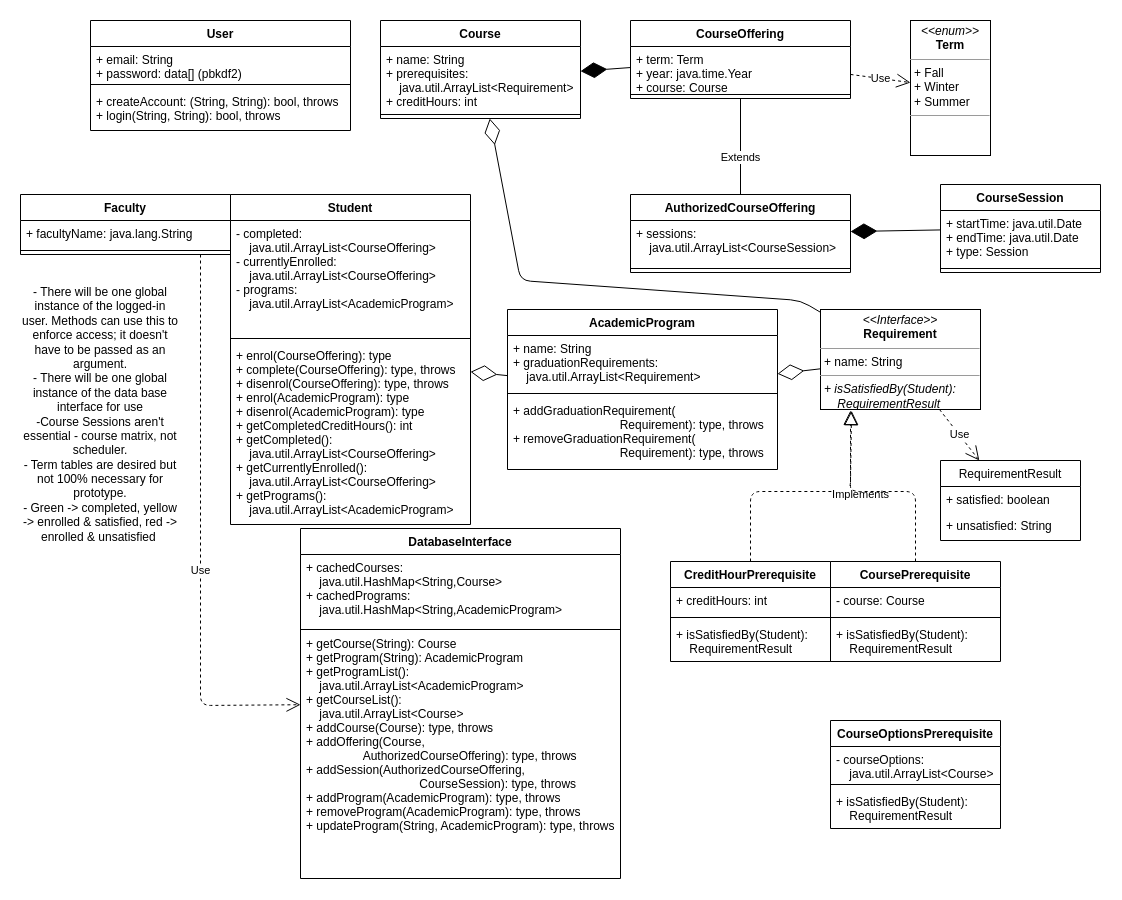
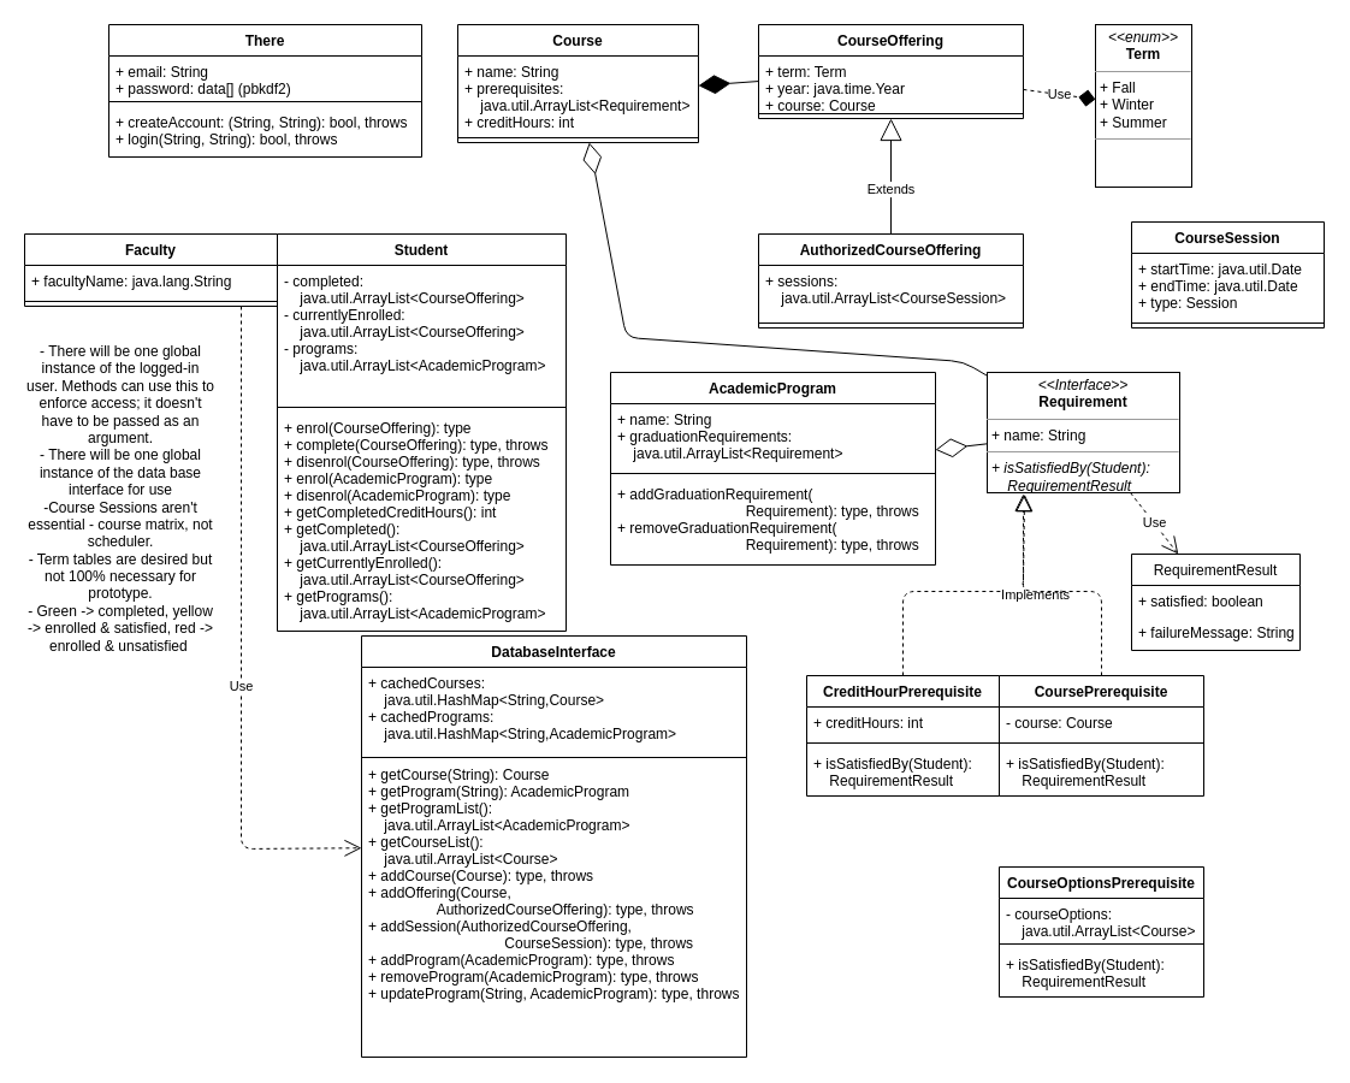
  <mxCell id="0" />
  <mxCell id="1" parent="0" />
  <mxCell id="2" value="Course" style="swimlane;fontStyle=1;align=center;verticalAlign=top;childLayout=stackLayout;horizontal=1;startSize=26;horizontalStack=0;resizeParent=1;resizeParentMax=0;resizeLast=0;collapsible=1;marginBottom=0;" parent="1" vertex="1"><mxGeometry x="380" y="20" width="200" height="98" as="geometry" /></mxCell>
  <mxCell id="3" value="+ name: String&#10;+ prerequisites: &#10;    java.util.ArrayList&lt;Requirement&gt;&#10;+ creditHours: int" style="text;strokeColor=none;fillColor=none;align=left;verticalAlign=top;spacingLeft=4;spacingRight=4;overflow=hidden;rotatable=0;points=[[0,0.5],[1,0.5]];portConstraint=eastwest;" parent="2" vertex="1"><mxGeometry y="26" width="200" height="64" as="geometry" /></mxCell>
  <mxCell id="4" value="" style="line;strokeWidth=1;fillColor=none;align=left;verticalAlign=middle;spacingTop=-1;spacingLeft=3;spacingRight=3;rotatable=0;labelPosition=right;points=[];portConstraint=eastwest;" parent="2" vertex="1"><mxGeometry y="90" width="200" height="8" as="geometry" /></mxCell>
  <mxCell id="5" value="AcademicProgram" style="swimlane;fontStyle=1;align=center;verticalAlign=top;childLayout=stackLayout;horizontal=1;startSize=26;horizontalStack=0;resizeParent=1;resizeParentMax=0;resizeLast=0;collapsible=1;marginBottom=0;" parent="1" vertex="1"><mxGeometry x="507" y="309" width="270" height="160" as="geometry" /></mxCell>
  <mxCell id="6" value="+ name: String&#10;+ graduationRequirements:&#10;    java.util.ArrayList&lt;Requirement&gt;" style="text;strokeColor=none;fillColor=none;align=left;verticalAlign=top;spacingLeft=4;spacingRight=4;overflow=hidden;rotatable=0;points=[[0,0.5],[1,0.5]];portConstraint=eastwest;" parent="5" vertex="1"><mxGeometry y="26" width="270" height="54" as="geometry" /></mxCell>
  <mxCell id="7" value="" style="line;strokeWidth=1;fillColor=none;align=left;verticalAlign=middle;spacingTop=-1;spacingLeft=3;spacingRight=3;rotatable=0;labelPosition=right;points=[];portConstraint=eastwest;" parent="5" vertex="1"><mxGeometry y="80" width="270" height="8" as="geometry" /></mxCell>
  <mxCell id="8" value="+ addGraduationRequirement(&#10;                                Requirement): type, throws&#10;+ removeGraduationRequirement(&#10;                                Requirement): type, throws" style="text;strokeColor=none;fillColor=none;align=left;verticalAlign=top;spacingLeft=4;spacingRight=4;overflow=hidden;rotatable=0;points=[[0,0.5],[1,0.5]];portConstraint=eastwest;" parent="5" vertex="1"><mxGeometry y="88" width="270" height="72" as="geometry" /></mxCell>
  <mxCell id="9" value="Faculty" style="swimlane;fontStyle=1;align=center;verticalAlign=top;childLayout=stackLayout;horizontal=1;startSize=26;horizontalStack=0;resizeParent=1;resizeParentMax=0;resizeLast=0;collapsible=1;marginBottom=0;" parent="1" vertex="1"><mxGeometry x="20" y="194" width="210" height="60" as="geometry" /></mxCell>
  <mxCell id="10" value="+ facultyName: java.lang.String" style="text;strokeColor=none;fillColor=none;align=left;verticalAlign=top;spacingLeft=4;spacingRight=4;overflow=hidden;rotatable=0;points=[[0,0.5],[1,0.5]];portConstraint=eastwest;" parent="9" vertex="1"><mxGeometry y="26" width="210" height="26" as="geometry" /></mxCell>
  <mxCell id="11" value="" style="line;strokeWidth=1;fillColor=none;align=left;verticalAlign=middle;spacingTop=-1;spacingLeft=3;spacingRight=3;rotatable=0;labelPosition=right;points=[];portConstraint=eastwest;" parent="9" vertex="1"><mxGeometry y="52" width="210" height="8" as="geometry" /></mxCell>
  <mxCell id="12" value="Student" style="swimlane;fontStyle=1;align=center;verticalAlign=top;childLayout=stackLayout;horizontal=1;startSize=26;horizontalStack=0;resizeParent=1;resizeParentMax=0;resizeLast=0;collapsible=1;marginBottom=0;" parent="1" vertex="1"><mxGeometry x="230" y="194" width="240" height="330" as="geometry" /></mxCell>
  <mxCell id="13" value="- completed:&#10;    java.util.ArrayList&lt;CourseOffering&gt;&#10;- currentlyEnrolled:&#10;    java.util.ArrayList&lt;CourseOffering&gt;&#10;- programs:&#10;    java.util.ArrayList&lt;AcademicProgram&gt; " style="text;strokeColor=none;fillColor=none;align=left;verticalAlign=top;spacingLeft=4;spacingRight=4;overflow=hidden;rotatable=0;points=[[0,0.5],[1,0.5]];portConstraint=eastwest;" parent="12" vertex="1"><mxGeometry y="26" width="240" height="114" as="geometry" /></mxCell>
  <mxCell id="14" value="" style="line;strokeWidth=1;fillColor=none;align=left;verticalAlign=middle;spacingTop=-1;spacingLeft=3;spacingRight=3;rotatable=0;labelPosition=right;points=[];portConstraint=eastwest;" parent="12" vertex="1"><mxGeometry y="140" width="240" height="8" as="geometry" /></mxCell>
  <mxCell id="15" value="+ enrol(CourseOffering): type&#10;+ complete(CourseOffering): type, throws&#10;+ disenrol(CourseOffering): type, throws&#10;+ enrol(AcademicProgram): type&#10;+ disenrol(AcademicProgram): type&#10;+ getCompletedCreditHours(): int&#10;+ getCompleted():&#10;    java.util.ArrayList&lt;CourseOffering&gt;&#10;+ getCurrentlyEnrolled():&#10;    java.util.ArrayList&lt;CourseOffering&gt;&#10;+ getPrograms():&#10;    java.util.ArrayList&lt;AcademicProgram&gt;&#10;&#10;" style="text;strokeColor=none;fillColor=none;align=left;verticalAlign=top;spacingLeft=4;spacingRight=4;overflow=hidden;rotatable=0;points=[[0,0.5],[1,0.5]];portConstraint=eastwest;" parent="12" vertex="1"><mxGeometry y="148" width="240" height="182" as="geometry" /></mxCell>
  <mxCell id="16" value="CreditHourPrerequisite" style="swimlane;fontStyle=1;align=center;verticalAlign=top;childLayout=stackLayout;horizontal=1;startSize=26;horizontalStack=0;resizeParent=1;resizeParentMax=0;resizeLast=0;collapsible=1;marginBottom=0;" parent="1" vertex="1"><mxGeometry x="670" y="561" width="160" height="100" as="geometry" /></mxCell>
  <mxCell id="17" value="+ creditHours: int" style="text;strokeColor=none;fillColor=none;align=left;verticalAlign=top;spacingLeft=4;spacingRight=4;overflow=hidden;rotatable=0;points=[[0,0.5],[1,0.5]];portConstraint=eastwest;" parent="16" vertex="1"><mxGeometry y="26" width="160" height="26" as="geometry" /></mxCell>
  <mxCell id="18" value="" style="line;strokeWidth=1;fillColor=none;align=left;verticalAlign=middle;spacingTop=-1;spacingLeft=3;spacingRight=3;rotatable=0;labelPosition=right;points=[];portConstraint=eastwest;" parent="16" vertex="1"><mxGeometry y="52" width="160" height="8" as="geometry" /></mxCell>
  <mxCell id="19" value="+ isSatisfiedBy(Student):&#10;    RequirementResult" style="text;strokeColor=none;fillColor=none;align=left;verticalAlign=top;spacingLeft=4;spacingRight=4;overflow=hidden;rotatable=0;points=[[0,0.5],[1,0.5]];portConstraint=eastwest;" parent="16" vertex="1"><mxGeometry y="60" width="160" height="40" as="geometry" /></mxCell>
  <mxCell id="20" value="CoursePrerequisite" style="swimlane;fontStyle=1;align=center;verticalAlign=top;childLayout=stackLayout;horizontal=1;startSize=26;horizontalStack=0;resizeParent=1;resizeParentMax=0;resizeLast=0;collapsible=1;marginBottom=0;" parent="1" vertex="1"><mxGeometry x="830" y="561" width="170" height="100" as="geometry" /></mxCell>
  <mxCell id="21" value="- course: Course" style="text;strokeColor=none;fillColor=none;align=left;verticalAlign=top;spacingLeft=4;spacingRight=4;overflow=hidden;rotatable=0;points=[[0,0.5],[1,0.5]];portConstraint=eastwest;" parent="20" vertex="1"><mxGeometry y="26" width="170" height="26" as="geometry" /></mxCell>
  <mxCell id="22" value="" style="line;strokeWidth=1;fillColor=none;align=left;verticalAlign=middle;spacingTop=-1;spacingLeft=3;spacingRight=3;rotatable=0;labelPosition=right;points=[];portConstraint=eastwest;" parent="20" vertex="1"><mxGeometry y="52" width="170" height="8" as="geometry" /></mxCell>
  <mxCell id="23" value="+ isSatisfiedBy(Student):&#10;    RequirementResult" style="text;strokeColor=none;fillColor=none;align=left;verticalAlign=top;spacingLeft=4;spacingRight=4;overflow=hidden;rotatable=0;points=[[0,0.5],[1,0.5]];portConstraint=eastwest;" parent="20" vertex="1"><mxGeometry y="60" width="170" height="40" as="geometry" /></mxCell>
  <mxCell id="24" value="Implements" style="endArrow=block;dashed=1;endFill=0;endSize=12;html=1;" parent="1" source="16" edge="1"><mxGeometry x="0.411" y="-14" width="160" relative="1" as="geometry"><mxPoint x="460" y="501" as="sourcePoint" /><mxPoint x="850" y="410" as="targetPoint" /><Array as="points"><mxPoint x="750" y="491" /><mxPoint x="850" y="491" /></Array><mxPoint x="-4" y="10" as="offset" /></mxGeometry></mxCell>
  <mxCell id="25" value="&lt;p style=&quot;margin: 0px ; margin-top: 4px ; text-align: center&quot;&gt;&lt;i&gt;&amp;lt;&amp;lt;Interface&amp;gt;&amp;gt;&lt;/i&gt;&lt;br&gt;&lt;b&gt;Requirement&lt;/b&gt;&lt;/p&gt;&lt;hr size=&quot;1&quot;&gt;&lt;p style=&quot;margin: 0px ; margin-left: 4px&quot;&gt;+ name: String&lt;/p&gt;&lt;hr size=&quot;1&quot;&gt;&lt;p style=&quot;margin: 0px ; margin-left: 4px&quot;&gt;&lt;i&gt;+ isSatisfiedBy(Student):&lt;/i&gt;&lt;/p&gt;&lt;p style=&quot;margin: 0px ; margin-left: 4px&quot;&gt;&lt;i&gt;&amp;nbsp; &amp;nbsp; RequirementResult&lt;/i&gt;&lt;br&gt;&lt;/p&gt;" style="verticalAlign=top;align=left;overflow=fill;fontSize=12;fontFamily=Helvetica;html=1;" parent="1" vertex="1"><mxGeometry x="820" y="309" width="160" height="100" as="geometry" /></mxCell>
  <mxCell id="26" value="&lt;p style=&quot;margin: 0px ; margin-top: 4px ; text-align: center&quot;&gt;&lt;i&gt;&amp;lt;&amp;lt;enum&amp;gt;&amp;gt;&lt;/i&gt;&lt;br&gt;&lt;b&gt;Term&lt;/b&gt;&lt;/p&gt;&lt;hr size=&quot;1&quot;&gt;&lt;p style=&quot;margin: 0px ; margin-left: 4px&quot;&gt;+ Fall&lt;br&gt;+ Winter&lt;/p&gt;&lt;p style=&quot;margin: 0px ; margin-left: 4px&quot;&gt;+ Summer&lt;/p&gt;&lt;hr size=&quot;1&quot;&gt;&lt;p style=&quot;margin: 0px ; margin-left: 4px&quot;&gt;&lt;br&gt;&lt;/p&gt;" style="verticalAlign=top;align=left;overflow=fill;fontSize=12;fontFamily=Helvetica;html=1;" parent="1" vertex="1"><mxGeometry x="910" y="20" width="80" height="135" as="geometry" /></mxCell>
  <mxCell id="27" value="DatabaseInterface" style="swimlane;fontStyle=1;align=center;verticalAlign=top;childLayout=stackLayout;horizontal=1;startSize=26;horizontalStack=0;resizeParent=1;resizeParentMax=0;resizeLast=0;collapsible=1;marginBottom=0;" parent="1" vertex="1"><mxGeometry x="300" y="528" width="320" height="350" as="geometry" /></mxCell>
  <mxCell id="28" value="+ cachedCourses:&#10;    java.util.HashMap&lt;String,Course&gt;&#10;+ cachedPrograms:&#10;    java.util.HashMap&lt;String,AcademicProgram&gt;&#10;" style="text;strokeColor=none;fillColor=none;align=left;verticalAlign=top;spacingLeft=4;spacingRight=4;overflow=hidden;rotatable=0;points=[[0,0.5],[1,0.5]];portConstraint=eastwest;" parent="27" vertex="1"><mxGeometry y="26" width="320" height="74" as="geometry" /></mxCell>
  <mxCell id="29" value="" style="line;strokeWidth=1;fillColor=none;align=left;verticalAlign=middle;spacingTop=-1;spacingLeft=3;spacingRight=3;rotatable=0;labelPosition=right;points=[];portConstraint=eastwest;" parent="27" vertex="1"><mxGeometry y="100" width="320" height="2" as="geometry" /></mxCell>
  <mxCell id="30" value="+ getCourse(String): Course&#10;+ getProgram(String): AcademicProgram&#10;+ getProgramList():&#10;    java.util.ArrayList&lt;AcademicProgram&gt;&#10;+ getCourseList():&#10;    java.util.ArrayList&lt;Course&gt;&#10;+ addCourse(Course): type, throws&#10;+ addOffering(Course,&#10;                 AuthorizedCourseOffering): type, throws&#10;+ addSession(AuthorizedCourseOffering,&#10;                                  CourseSession): type, throws &#10;+ addProgram(AcademicProgram): type, throws&#10;+ removeProgram(AcademicProgram): type, throws&#10;+ updateProgram(String, AcademicProgram): type, throws&#10;&#10;&#10;" style="text;strokeColor=none;fillColor=none;align=left;verticalAlign=top;spacingLeft=4;spacingRight=4;overflow=hidden;rotatable=0;points=[[0,0.5],[1,0.5]];portConstraint=eastwest;" parent="27" vertex="1"><mxGeometry y="102" width="320" height="248" as="geometry" /></mxCell>
  <mxCell id="31" value="- There will be one global instance of the logged-in user. Methods can use this to enforce access; it doesn't have to be passed as an argument.&lt;br&gt;- There will be one global instance of the data base interface for use&lt;br&gt;-Course Sessions aren't essential - course matrix, not scheduler.&lt;br&gt;- Term tables are desired but not 100% necessary for prototype.&lt;br&gt;- Green -&amp;gt; completed, yellow -&amp;gt; enrolled &amp;amp; satisfied, red -&amp;gt; enrolled &amp;amp; unsatisfied&amp;nbsp;" style="text;html=1;strokeColor=none;fillColor=none;align=center;verticalAlign=middle;whiteSpace=wrap;rounded=0;" parent="1" vertex="1"><mxGeometry x="20" y="304" width="160" height="220" as="geometry" /></mxCell>
  <mxCell id="32" value="RequirementResult" style="swimlane;fontStyle=0;childLayout=stackLayout;horizontal=1;startSize=26;fillColor=none;horizontalStack=0;resizeParent=1;resizeParentMax=0;resizeLast=0;collapsible=1;marginBottom=0;" parent="1" vertex="1"><mxGeometry x="940" y="460" width="140" height="80" as="geometry" /></mxCell>
  <mxCell id="33" value="+ satisfied: boolean" style="text;strokeColor=none;fillColor=none;align=left;verticalAlign=top;spacingLeft=4;spacingRight=4;overflow=hidden;rotatable=0;points=[[0,0.5],[1,0.5]];portConstraint=eastwest;" parent="32" vertex="1"><mxGeometry y="26" width="140" height="26" as="geometry" /></mxCell>
- <mxCell id="34" value="+ unsatisfied: String" style="text;strokeColor=none;fillColor=none;align=left;verticalAlign=top;spacingLeft=4;spacingRight=4;overflow=hidden;rotatable=0;points=[[0,0.5],[1,0.5]];portConstraint=eastwest;" parent="32" vertex="1"><mxGeometry y="52" width="140" height="28" as="geometry" /></mxCell>
+ <mxCell id="34" value="+ failureMessage: String" style="text;strokeColor=none;fillColor=none;align=left;verticalAlign=top;spacingLeft=4;spacingRight=4;overflow=hidden;rotatable=0;points=[[0,0.5],[1,0.5]];portConstraint=eastwest;" parent="32" vertex="1"><mxGeometry y="52" width="140" height="28" as="geometry" /></mxCell>
  <mxCell id="35" value="CourseOffering" style="swimlane;fontStyle=1;align=center;verticalAlign=top;childLayout=stackLayout;horizontal=1;startSize=26;horizontalStack=0;resizeParent=1;resizeParentMax=0;resizeLast=0;collapsible=1;marginBottom=0;" parent="1" vertex="1"><mxGeometry x="630" y="20" width="220" height="78" as="geometry" /></mxCell>
  <mxCell id="36" value="+ term: Term&#10;+ year: java.time.Year&#10;+ course: Course" style="text;strokeColor=none;fillColor=none;align=left;verticalAlign=top;spacingLeft=4;spacingRight=4;overflow=hidden;rotatable=0;points=[[0,0.5],[1,0.5]];portConstraint=eastwest;" parent="35" vertex="1"><mxGeometry y="26" width="220" height="44" as="geometry" /></mxCell>
  <mxCell id="37" value="" style="line;strokeWidth=1;fillColor=none;align=left;verticalAlign=middle;spacingTop=-1;spacingLeft=3;spacingRight=3;rotatable=0;labelPosition=right;points=[];portConstraint=eastwest;" parent="35" vertex="1"><mxGeometry y="70" width="220" height="8" as="geometry" /></mxCell>
  <mxCell id="38" value="AuthorizedCourseOffering" style="swimlane;fontStyle=1;align=center;verticalAlign=top;childLayout=stackLayout;horizontal=1;startSize=26;horizontalStack=0;resizeParent=1;resizeParentMax=0;resizeLast=0;collapsible=1;marginBottom=0;" parent="1" vertex="1"><mxGeometry x="630" y="194" width="220" height="78" as="geometry" /></mxCell>
  <mxCell id="39" value="+ sessions: &#10;    java.util.ArrayList&lt;CourseSession&gt;" style="text;strokeColor=none;fillColor=none;align=left;verticalAlign=top;spacingLeft=4;spacingRight=4;overflow=hidden;rotatable=0;points=[[0,0.5],[1,0.5]];portConstraint=eastwest;" parent="38" vertex="1"><mxGeometry y="26" width="220" height="44" as="geometry" /></mxCell>
  <mxCell id="40" value="" style="line;strokeWidth=1;fillColor=none;align=left;verticalAlign=middle;spacingTop=-1;spacingLeft=3;spacingRight=3;rotatable=0;labelPosition=right;points=[];portConstraint=eastwest;" parent="38" vertex="1"><mxGeometry y="70" width="220" height="8" as="geometry" /></mxCell>
- <mxCell id="41" value="Extends" style="endArrow=none;endSize=16;endFill=0;html=1;entryX=0.5;entryY=1;entryDx=0;entryDy=0;exitX=0.5;exitY=0;exitDx=0;exitDy=0;" parent="1" source="38" target="35" edge="1"><mxGeometry x="-0.231" width="160" relative="1" as="geometry"><mxPoint x="830" as="sourcePoint" y="-20" /><mxPoint x="990" as="targetPoint" y="-20" /><mxPoint as="offset" /></mxGeometry></mxCell>
+ <mxCell id="41" value="Extends" style="endArrow=block;endSize=16;endFill=0;html=1;entryX=0.5;entryY=1;entryDx=0;entryDy=0;exitX=0.5;exitY=0;exitDx=0;exitDy=0;" parent="1" source="38" target="35" edge="1"><mxGeometry x="-0.231" width="160" relative="1" as="geometry"><mxPoint x="830" as="sourcePoint" y="-20" /><mxPoint x="990" as="targetPoint" y="-20" /><mxPoint as="offset" /></mxGeometry></mxCell>
  <mxCell id="42" value="CourseSession" style="swimlane;fontStyle=1;align=center;verticalAlign=top;childLayout=stackLayout;horizontal=1;startSize=26;horizontalStack=0;resizeParent=1;resizeParentMax=0;resizeLast=0;collapsible=1;marginBottom=0;" parent="1" vertex="1"><mxGeometry x="940" y="184" width="160" height="88" as="geometry"><mxRectangle x="675" y="805" width="120" height="26" as="alternateBounds" /></mxGeometry></mxCell>
  <mxCell id="43" value="+ startTime: java.util.Date&#10;+ endTime: java.util.Date&#10;+ type: Session" style="text;strokeColor=none;fillColor=none;align=left;verticalAlign=top;spacingLeft=4;spacingRight=4;overflow=hidden;rotatable=0;points=[[0,0.5],[1,0.5]];portConstraint=eastwest;" parent="42" vertex="1"><mxGeometry y="26" width="160" height="54" as="geometry" /></mxCell>
  <mxCell id="44" value="" style="line;strokeWidth=1;fillColor=none;align=left;verticalAlign=middle;spacingTop=-1;spacingLeft=3;spacingRight=3;rotatable=0;labelPosition=right;points=[];portConstraint=eastwest;" parent="42" vertex="1"><mxGeometry y="80" width="160" height="8" as="geometry" /></mxCell>
- <mxCell id="45" value="" style="endArrow=diamondThin;endFill=1;endSize=24;html=1;" parent="1" source="42" target="38" edge="1"><mxGeometry width="160" relative="1" as="geometry"><mxPoint x="890" y="320" as="sourcePoint" /><mxPoint x="1050" y="320" as="targetPoint" /></mxGeometry></mxCell>
  <mxCell id="46" value="Use" style="endArrow=open;endSize=12;dashed=1;html=1;" parent="1" source="25" target="32" edge="1"><mxGeometry width="160" relative="1" as="geometry"><mxPoint x="400" y="410" as="sourcePoint" /><mxPoint x="560" y="410" as="targetPoint" /></mxGeometry></mxCell>
  <mxCell id="47" value="CourseOptionsPrerequisite" style="swimlane;fontStyle=1;align=center;verticalAlign=top;childLayout=stackLayout;horizontal=1;startSize=26;horizontalStack=0;resizeParent=1;resizeParentMax=0;resizeLast=0;collapsible=1;marginBottom=0;" parent="1" vertex="1"><mxGeometry x="830" y="720" width="170" height="108" as="geometry" /></mxCell>
  <mxCell id="48" value="- courseOptions: &#10;    java.util.ArrayList&lt;Course&gt;" style="text;strokeColor=none;fillColor=none;align=left;verticalAlign=top;spacingLeft=4;spacingRight=4;overflow=hidden;rotatable=0;points=[[0,0.5],[1,0.5]];portConstraint=eastwest;" parent="47" vertex="1"><mxGeometry y="26" width="170" height="34" as="geometry" /></mxCell>
  <mxCell id="49" value="" style="line;strokeWidth=1;fillColor=none;align=left;verticalAlign=middle;spacingTop=-1;spacingLeft=3;spacingRight=3;rotatable=0;labelPosition=right;points=[];portConstraint=eastwest;" parent="47" vertex="1"><mxGeometry y="60" width="170" height="8" as="geometry" /></mxCell>
  <mxCell id="50" value="+ isSatisfiedBy(Student):&#10;    RequirementResult" style="text;strokeColor=none;fillColor=none;align=left;verticalAlign=top;spacingLeft=4;spacingRight=4;overflow=hidden;rotatable=0;points=[[0,0.5],[1,0.5]];portConstraint=eastwest;" parent="47" vertex="1"><mxGeometry y="68" width="170" height="40" as="geometry" /></mxCell>
  <mxCell id="51" value="" style="endArrow=block;dashed=1;endFill=0;endSize=12;html=1;entryX=0.194;entryY=1.012;entryDx=0;entryDy=0;entryPerimeter=0;" parent="1" source="20" target="25" edge="1"><mxGeometry width="160" relative="1" as="geometry"><mxPoint x="220" y="551" as="sourcePoint" /><mxPoint x="850" y="420" as="targetPoint" /><Array as="points"><mxPoint x="915" y="491" /><mxPoint x="850" y="491" /><mxPoint x="850" y="481" /></Array></mxGeometry></mxCell>
  <mxCell id="52" value="" style="endArrow=diamondThin;endFill=0;endSize=24;html=1;" parent="1" source="25" target="5" edge="1"><mxGeometry width="160" relative="1" as="geometry"><mxPoint x="951" y="570" as="sourcePoint" /><mxPoint x="1111" y="570" as="targetPoint" /><Array as="points" /></mxGeometry></mxCell>
- <mxCell id="53" value="Use" style="endArrow=open;endSize=12;dashed=1;html=1;" parent="1" source="35" target="26" edge="1"><mxGeometry width="160" relative="1" as="geometry"><mxPoint x="1050" y="260" as="sourcePoint" /><mxPoint x="1210" y="260" as="targetPoint" /></mxGeometry></mxCell>
+ <mxCell id="53" value="Use" style="endArrow=diamond;endSize=12;dashed=1;html=1;" parent="1" source="35" target="26" edge="1"><mxGeometry width="160" relative="1" as="geometry"><mxPoint x="1050" y="260" as="sourcePoint" /><mxPoint x="1210" y="260" as="targetPoint" /></mxGeometry></mxCell>
  <mxCell id="54" value="" style="endArrow=diamondThin;endFill=1;endSize=24;html=1;" parent="1" source="35" target="3" edge="1"><mxGeometry width="160" relative="1" as="geometry"><mxPoint x="690" y="280" as="sourcePoint" /><mxPoint x="850" y="280" as="targetPoint" /></mxGeometry></mxCell>
- <mxCell id="55" value="" style="endArrow=diamondThin;endFill=0;endSize=24;html=1;" parent="1" source="5" target="12" edge="1"><mxGeometry width="160" relative="1" as="geometry"><mxPoint x="730" y="370" as="sourcePoint" /><mxPoint x="590" y="370" as="targetPoint" /></mxGeometry></mxCell>
  <mxCell id="56" value="" style="endArrow=diamondThin;endFill=0;endSize=24;html=1;" parent="1" source="25" target="2" edge="1"><mxGeometry width="160" relative="1" as="geometry"><mxPoint x="510" y="430" as="sourcePoint" /><mxPoint x="670" y="430" as="targetPoint" /><Array as="points"><mxPoint x="800" y="300" /><mxPoint x="520" y="280" /></Array></mxGeometry></mxCell>
- <mxCell id="57" value="User" style="swimlane;fontStyle=1;align=center;verticalAlign=top;childLayout=stackLayout;horizontal=1;startSize=26;horizontalStack=0;resizeParent=1;resizeParentMax=0;resizeLast=0;collapsible=1;marginBottom=0;" vertex="1" parent="1"><mxGeometry x="90" y="20" width="260" height="110" as="geometry" /></mxCell>
+ <mxCell id="57" value="There" style="swimlane;fontStyle=1;align=center;verticalAlign=top;childLayout=stackLayout;horizontal=1;startSize=26;horizontalStack=0;resizeParent=1;resizeParentMax=0;resizeLast=0;collapsible=1;marginBottom=0;" vertex="1" parent="1"><mxGeometry x="90" y="20" width="260" height="110" as="geometry" /></mxCell>
  <mxCell id="58" value="+ email: String&#10;+ password: data[] (pbkdf2)" style="text;strokeColor=none;fillColor=none;align=left;verticalAlign=top;spacingLeft=4;spacingRight=4;overflow=hidden;rotatable=0;points=[[0,0.5],[1,0.5]];portConstraint=eastwest;" vertex="1" parent="57"><mxGeometry y="26" width="260" height="34" as="geometry" /></mxCell>
  <mxCell id="59" value="" style="line;strokeWidth=1;fillColor=none;align=left;verticalAlign=middle;spacingTop=-1;spacingLeft=3;spacingRight=3;rotatable=0;labelPosition=right;points=[];portConstraint=eastwest;" vertex="1" parent="57"><mxGeometry y="60" width="260" height="8" as="geometry" /></mxCell>
  <mxCell id="60" value="+ createAccount: (String, String): bool, throws&#10;+ login(String, String): bool, throws" style="text;strokeColor=none;fillColor=none;align=left;verticalAlign=top;spacingLeft=4;spacingRight=4;overflow=hidden;rotatable=0;points=[[0,0.5],[1,0.5]];portConstraint=eastwest;" vertex="1" parent="57"><mxGeometry y="68" width="260" height="42" as="geometry" /></mxCell>
  <mxCell id="61" value="Use" style="endArrow=open;endSize=12;dashed=1;html=1;" edge="1" parent="1" target="27"><mxGeometry x="0.147" width="160" relative="1" as="geometry"><mxPoint x="200" y="254" as="sourcePoint" /><mxPoint x="140" y="790" as="targetPoint" /><Array as="points"><mxPoint x="200" y="705" /></Array><mxPoint as="offset" /></mxGeometry></mxCell>
